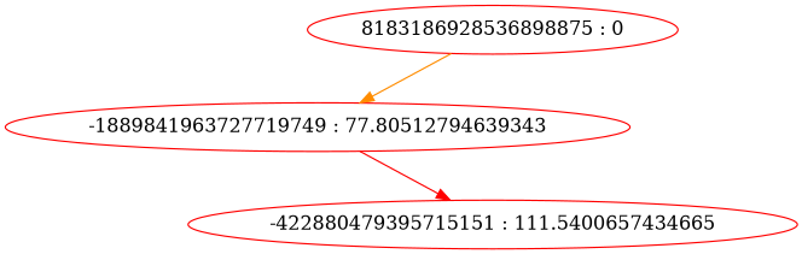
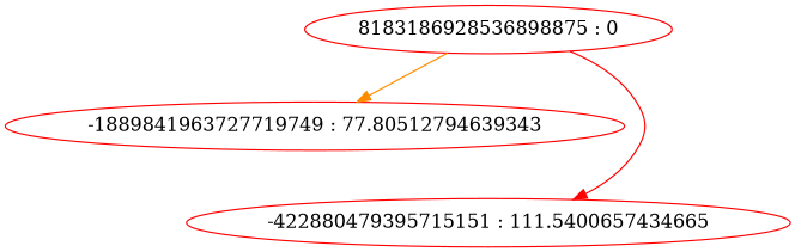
  digraph {
    node [color=red]
    n1 [label="8183186928536898875 : 0"]
    n2 [label="-1889841963727719749 : 77.80512794639343"]
    n3 [label="-422880479395715151 : 111.5400657434665"]
    n1 -> n2 [color=darkorange]
-   n2 -> n3 [color=red]
+   n1 -> n3 [color=red]
  }
